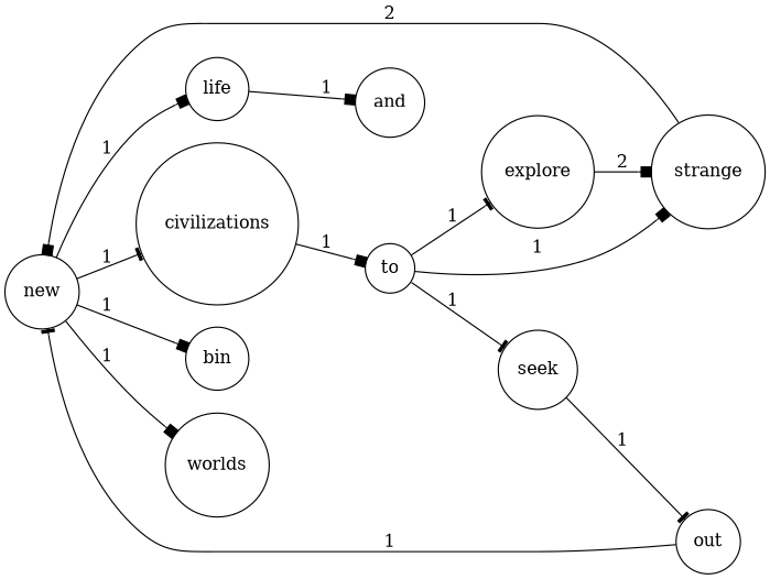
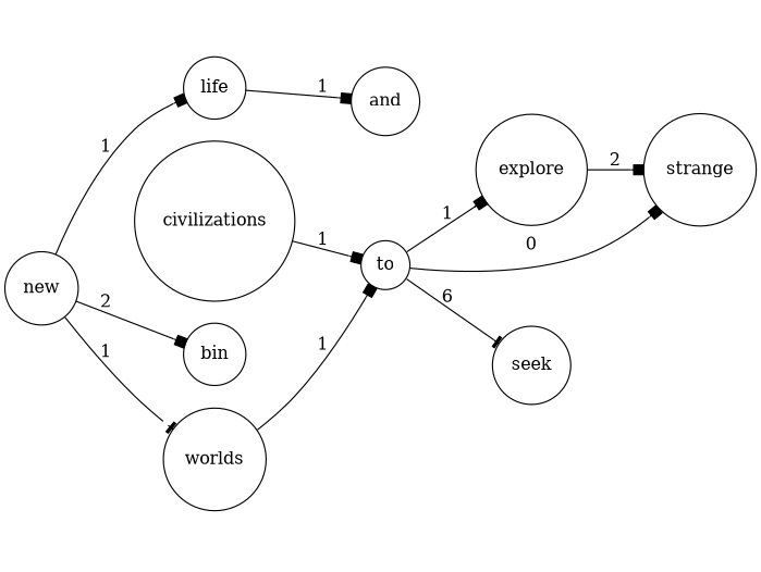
  digraph {
    rankdir=LR
    node [shape=circle]
    edge [arrowhead=box]
    new
    worlds
    life
    civilizations
    bin
    to
    and
    explore
    strange
    seek
-   out
-   new -> worlds [label=1]
+   new -> worlds [arrowhead=tee label=1]
    new -> life [label=1]
-   new -> civilizations [arrowhead=tee label=1]
-   new -> bin [label=1]
+   new -> bin [label=2]
+   worlds -> to [label=1]
    life -> and [label=1]
    civilizations -> to [label=1]
-   to -> explore [arrowhead=tee label=1]
-   to -> strange [label=1]
-   to -> seek [arrowhead=tee label=1]
+   to -> explore [label=1]
+   to -> strange [label=0]
+   to -> seek [arrowhead=tee label=6]
    explore -> strange [label=2]
-   strange -> new [label=2]
-   seek -> out [arrowhead=tee label=1]
-   out -> new [arrowhead=tee label=1]
  }
